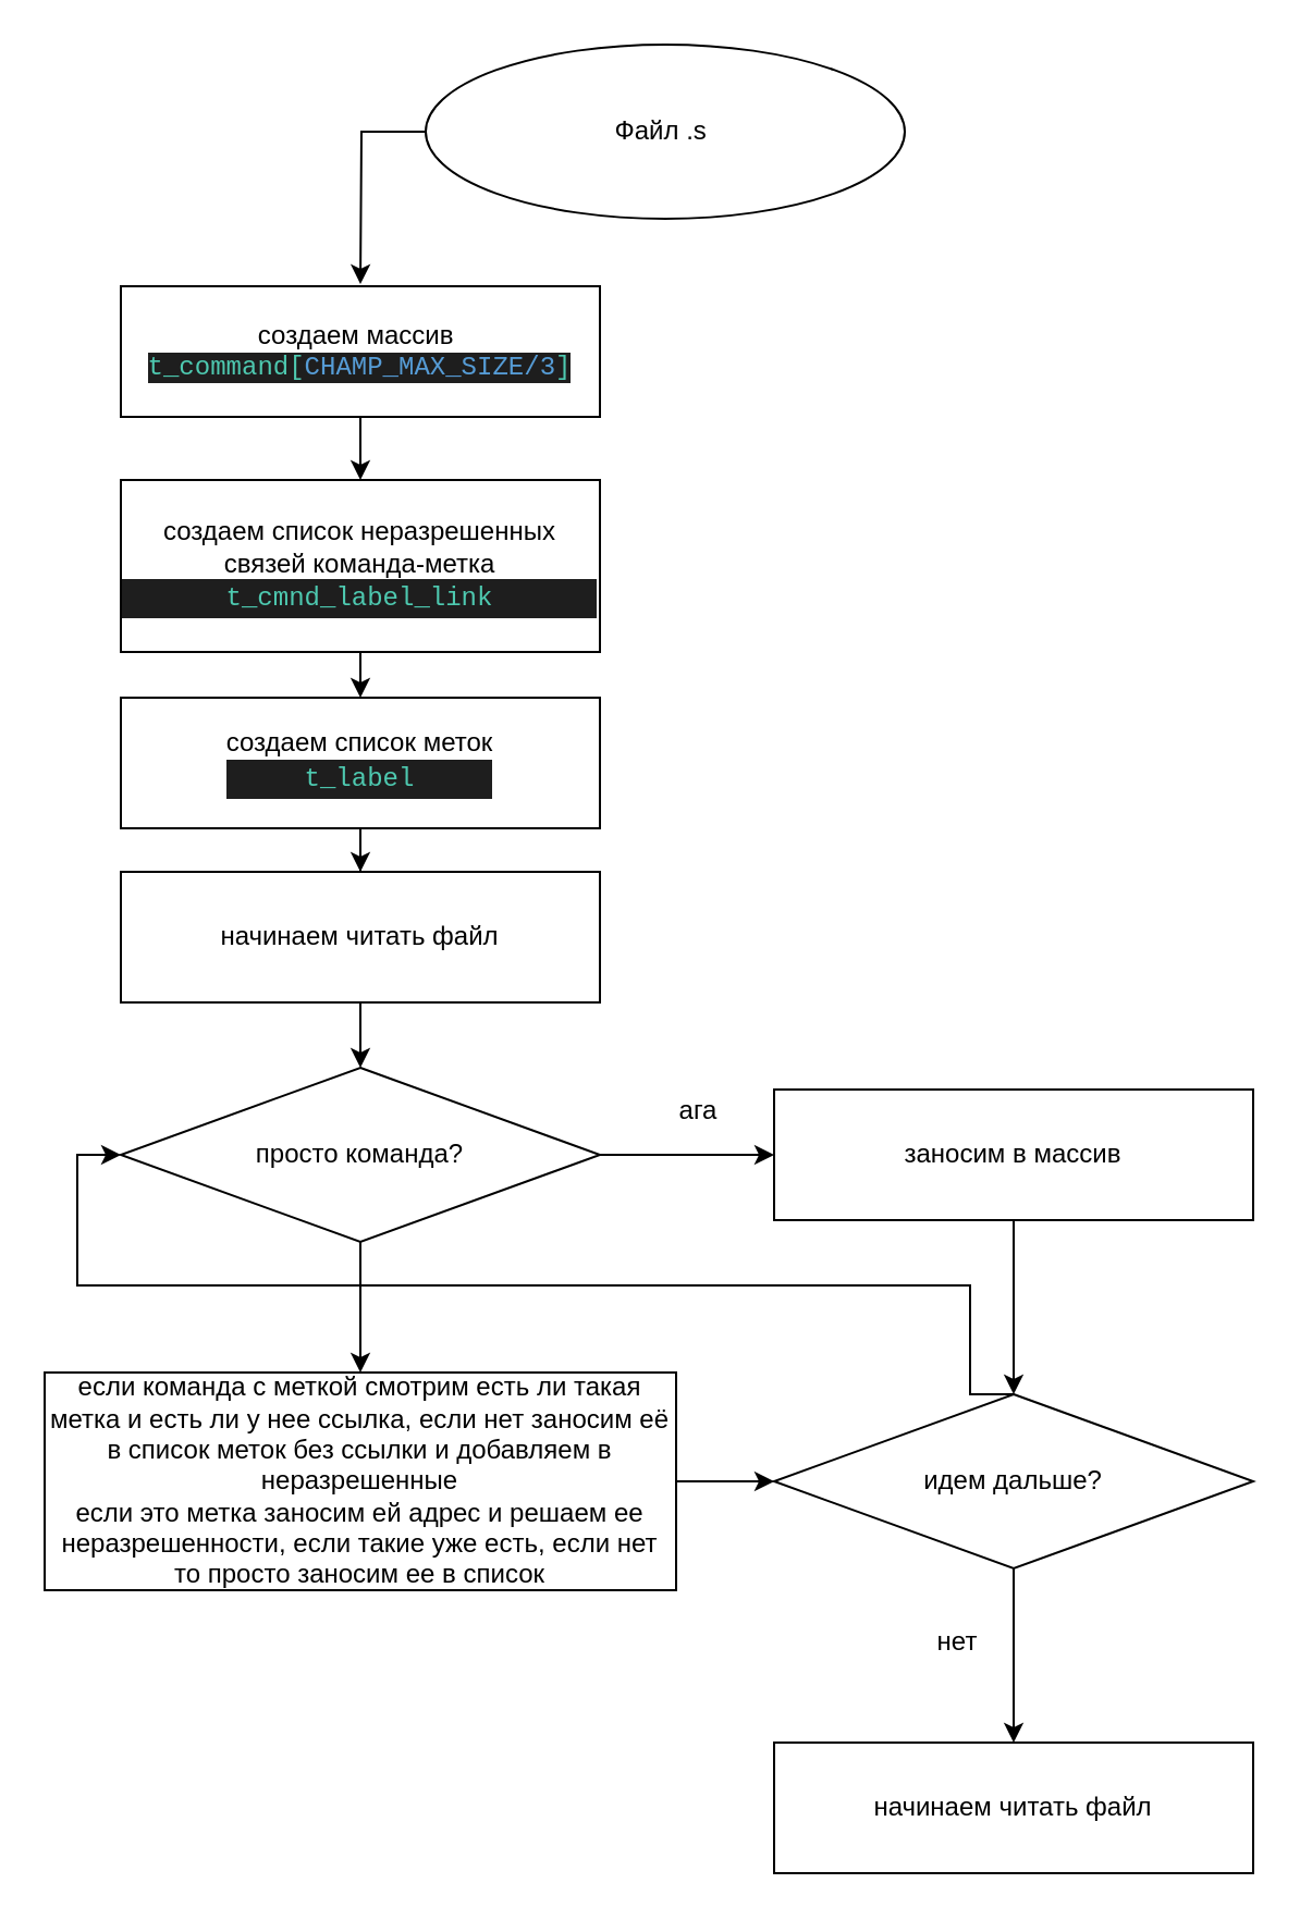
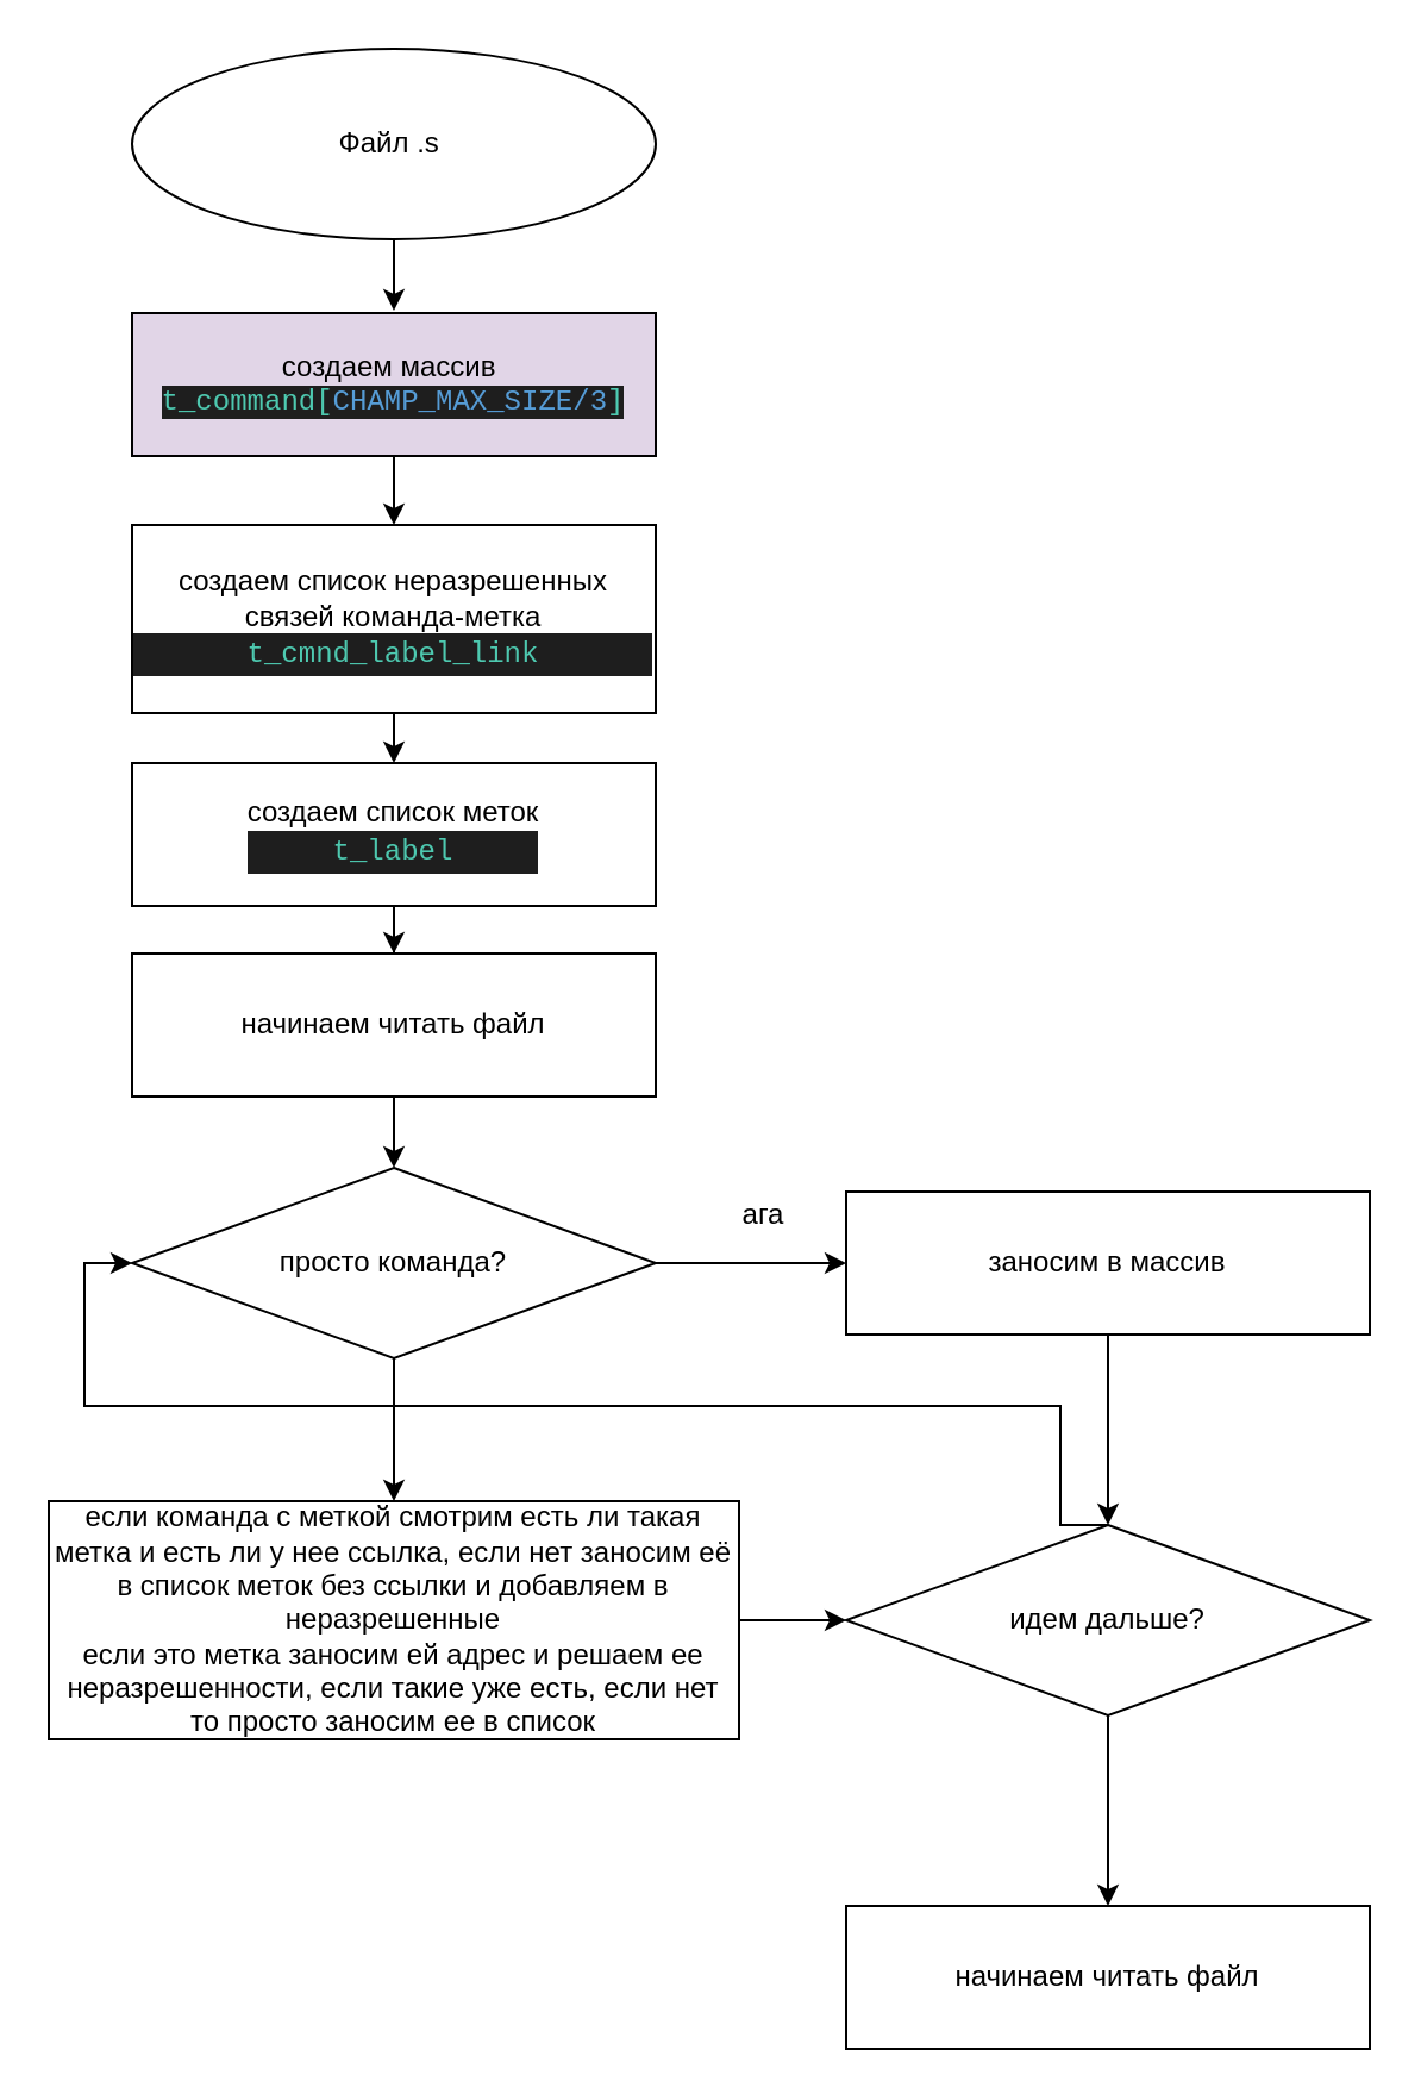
  <mxCell id="0" />
  <mxCell id="1" parent="0" />
  <mxCell id="2" value="" style="edgeStyle=orthogonalEdgeStyle;rounded=0;orthogonalLoop=1;jettySize=auto;html=1;" edge="1" parent="1" source="3"><mxGeometry relative="1" as="geometry"><mxPoint x="165" y="130" as="targetPoint" /></mxGeometry></mxCell>
- <mxCell id="3" value="Файл .s&amp;nbsp;" style="ellipse;whiteSpace=wrap;html=1;" vertex="1" parent="1"><mxGeometry x="195" y="20" width="220" height="80" as="geometry" /></mxCell>
+ <mxCell id="3" value="Файл .s&amp;nbsp;" style="ellipse;whiteSpace=wrap;html=1;" vertex="1" parent="1"><mxGeometry x="55" y="20" width="220" height="80" as="geometry" /></mxCell>
  <mxCell id="4" value="" style="edgeStyle=orthogonalEdgeStyle;rounded=0;orthogonalLoop=1;jettySize=auto;html=1;" edge="1" parent="1" source="5" target="7"><mxGeometry relative="1" as="geometry" /></mxCell>
- <mxCell id="5" value="создаем массив&amp;nbsp;&lt;br&gt;&lt;span style=&quot;color: rgb(78 , 201 , 176) ; background-color: rgb(30 , 30 , 30) ; font-family: &amp;#34;menlo&amp;#34; , &amp;#34;monaco&amp;#34; , &amp;#34;courier new&amp;#34; , monospace ; white-space: pre&quot;&gt;t_command[&lt;/span&gt;&lt;span style=&quot;color: rgb(86 , 156 , 214) ; background-color: rgb(30 , 30 , 30) ; font-family: &amp;#34;menlo&amp;#34; , &amp;#34;monaco&amp;#34; , &amp;#34;courier new&amp;#34; , monospace ; white-space: pre&quot;&gt;CHAMP_MAX_SIZE/3&lt;/span&gt;&lt;span style=&quot;color: rgb(78 , 201 , 176) ; background-color: rgb(30 , 30 , 30) ; font-family: &amp;#34;menlo&amp;#34; , &amp;#34;monaco&amp;#34; , &amp;#34;courier new&amp;#34; , monospace ; white-space: pre&quot;&gt;]&lt;/span&gt;" style="rounded=0;whiteSpace=wrap;html=1;" vertex="1" parent="1"><mxGeometry x="55" y="131" width="220" height="60" as="geometry" /></mxCell>
+ <mxCell id="5" value="создаем массив&amp;nbsp;&lt;br&gt;&lt;span style=&quot;color: rgb(78 , 201 , 176) ; background-color: rgb(30 , 30 , 30) ; font-family: &amp;#34;menlo&amp;#34; , &amp;#34;monaco&amp;#34; , &amp;#34;courier new&amp;#34; , monospace ; white-space: pre&quot;&gt;t_command[&lt;/span&gt;&lt;span style=&quot;color: rgb(86 , 156 , 214) ; background-color: rgb(30 , 30 , 30) ; font-family: &amp;#34;menlo&amp;#34; , &amp;#34;monaco&amp;#34; , &amp;#34;courier new&amp;#34; , monospace ; white-space: pre&quot;&gt;CHAMP_MAX_SIZE/3&lt;/span&gt;&lt;span style=&quot;color: rgb(78 , 201 , 176) ; background-color: rgb(30 , 30 , 30) ; font-family: &amp;#34;menlo&amp;#34; , &amp;#34;monaco&amp;#34; , &amp;#34;courier new&amp;#34; , monospace ; white-space: pre&quot;&gt;]&lt;/span&gt;" style="rounded=0;whiteSpace=wrap;html=1;fillColor=#e1d5e7;" vertex="1" parent="1"><mxGeometry x="55" y="131" width="220" height="60" as="geometry" /></mxCell>
  <mxCell id="6" value="" style="edgeStyle=orthogonalEdgeStyle;rounded=0;orthogonalLoop=1;jettySize=auto;html=1;" edge="1" parent="1" source="7" target="9"><mxGeometry relative="1" as="geometry" /></mxCell>
  <mxCell id="7" value="создаем список неразрешенных связей команда-метка&lt;br&gt;&lt;div style=&quot;color: rgb(212 , 212 , 212) ; background-color: rgb(30 , 30 , 30) ; font-family: &amp;#34;menlo&amp;#34; , &amp;#34;monaco&amp;#34; , &amp;#34;courier new&amp;#34; , monospace ; line-height: 18px ; white-space: pre&quot;&gt;&lt;span style=&quot;color: #4ec9b0&quot;&gt;t_cmnd_label_link&lt;/span&gt;&lt;/div&gt;" style="rounded=0;whiteSpace=wrap;html=1;" vertex="1" parent="1"><mxGeometry x="55" y="220" width="220" height="79" as="geometry" /></mxCell>
  <mxCell id="8" value="" style="edgeStyle=orthogonalEdgeStyle;rounded=0;orthogonalLoop=1;jettySize=auto;html=1;" edge="1" parent="1" source="9" target="11"><mxGeometry relative="1" as="geometry" /></mxCell>
  <mxCell id="9" value="создаем список меток&lt;br&gt;&lt;div style=&quot;color: rgb(212 , 212 , 212) ; background-color: rgb(30 , 30 , 30) ; font-family: &amp;#34;menlo&amp;#34; , &amp;#34;monaco&amp;#34; , &amp;#34;courier new&amp;#34; , monospace ; line-height: 18px ; white-space: pre&quot;&gt;&lt;span style=&quot;color: #4ec9b0&quot;&gt;t_label&lt;/span&gt;&lt;/div&gt;" style="rounded=0;whiteSpace=wrap;html=1;" vertex="1" parent="1"><mxGeometry x="55" y="320" width="220" height="60" as="geometry" /></mxCell>
  <mxCell id="10" value="" style="edgeStyle=orthogonalEdgeStyle;rounded=0;orthogonalLoop=1;jettySize=auto;html=1;" edge="1" parent="1" source="11" target="14"><mxGeometry relative="1" as="geometry" /></mxCell>
  <mxCell id="11" value="начинаем читать файл" style="rounded=0;whiteSpace=wrap;html=1;" vertex="1" parent="1"><mxGeometry x="55" y="400" width="220" height="60" as="geometry" /></mxCell>
  <mxCell id="12" value="" style="edgeStyle=orthogonalEdgeStyle;rounded=0;orthogonalLoop=1;jettySize=auto;html=1;" edge="1" parent="1" source="14"><mxGeometry relative="1" as="geometry"><mxPoint x="355" y="530" as="targetPoint" /></mxGeometry></mxCell>
  <mxCell id="13" value="" style="edgeStyle=orthogonalEdgeStyle;rounded=0;orthogonalLoop=1;jettySize=auto;html=1;" edge="1" parent="1" source="14" target="20"><mxGeometry relative="1" as="geometry"><mxPoint x="165" y="620" as="targetPoint" /></mxGeometry></mxCell>
  <mxCell id="14" value="просто команда?" style="rhombus;whiteSpace=wrap;html=1;" vertex="1" parent="1"><mxGeometry x="55" y="490" width="220" height="80" as="geometry" /></mxCell>
  <mxCell id="15" value="ага" style="text;html=1;align=center;verticalAlign=middle;resizable=0;points=[];autosize=1;" vertex="1" parent="1"><mxGeometry x="305" y="500" width="30" height="20" as="geometry" /></mxCell>
  <mxCell id="16" value="" style="edgeStyle=orthogonalEdgeStyle;rounded=0;orthogonalLoop=1;jettySize=auto;html=1;" edge="1" parent="1" source="17"><mxGeometry relative="1" as="geometry"><mxPoint x="465" y="640" as="targetPoint" /></mxGeometry></mxCell>
  <mxCell id="17" value="заносим в массив" style="rounded=0;whiteSpace=wrap;html=1;" vertex="1" parent="1"><mxGeometry x="355" y="500" width="220" height="60" as="geometry" /></mxCell>
  <mxCell id="18" value="" style="edgeStyle=orthogonalEdgeStyle;rounded=0;orthogonalLoop=1;jettySize=auto;html=1;entryX=0;entryY=0.5;entryDx=0;entryDy=0;exitX=0.5;exitY=0;exitDx=0;exitDy=0;" edge="1" parent="1" source="22" target="14"><mxGeometry relative="1" as="geometry"><mxPoint x="445" y="640" as="sourcePoint" /><mxPoint x="655" y="670" as="targetPoint" /><Array as="points"><mxPoint x="445" y="640" /><mxPoint x="445" y="590" /><mxPoint y="590" x="35" /><mxPoint y="530" x="35" /></Array></mxGeometry></mxCell>
  <mxCell id="19" style="edgeStyle=orthogonalEdgeStyle;rounded=0;orthogonalLoop=1;jettySize=auto;html=1;entryX=0;entryY=0.5;entryDx=0;entryDy=0;" edge="1" parent="1" source="20" target="22"><mxGeometry relative="1" as="geometry"><mxPoint x="355" y="670" as="targetPoint" /></mxGeometry></mxCell>
  <mxCell id="20" value="если команда с меткой смотрим есть ли такая метка и есть ли у нее ссылка, если нет заносим её в список меток без ссылки и добавляем в неразрешенные&lt;br&gt;если это метка заносим ей адрес и решаем ее неразрешенности, если такие уже есть, если нет то просто заносим ее в список" style="rounded=0;whiteSpace=wrap;html=1;" vertex="1" parent="1"><mxGeometry x="20" y="630" width="290" height="100" as="geometry" /></mxCell>
  <mxCell id="21" value="" style="edgeStyle=orthogonalEdgeStyle;rounded=0;orthogonalLoop=1;jettySize=auto;html=1;entryX=0.5;entryY=0;entryDx=0;entryDy=0;" edge="1" parent="1" source="22" target="24"><mxGeometry relative="1" as="geometry"><mxPoint x="465" y="800" as="targetPoint" /></mxGeometry></mxCell>
  <mxCell id="22" value="идем дальше?" style="rhombus;whiteSpace=wrap;html=1;" vertex="1" parent="1"><mxGeometry x="355" y="640" width="220" height="80" as="geometry" /></mxCell>
- <mxCell id="23" value="нет" style="text;html=1;align=center;verticalAlign=middle;resizable=0;points=[];autosize=1;" vertex="1" parent="1"><mxGeometry x="424" y="744" width="30" height="20" as="geometry" /></mxCell>
  <mxCell id="24" value="начинаем читать файл" style="rounded=0;whiteSpace=wrap;html=1;" vertex="1" parent="1"><mxGeometry x="355" y="800" width="220" height="60" as="geometry" /></mxCell>
